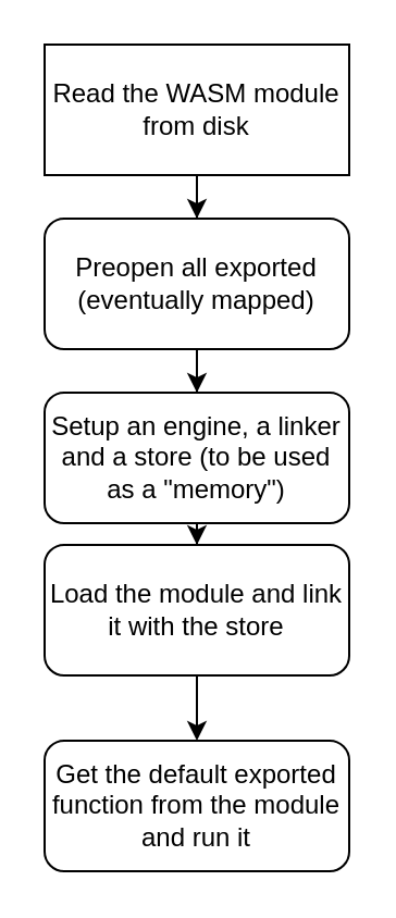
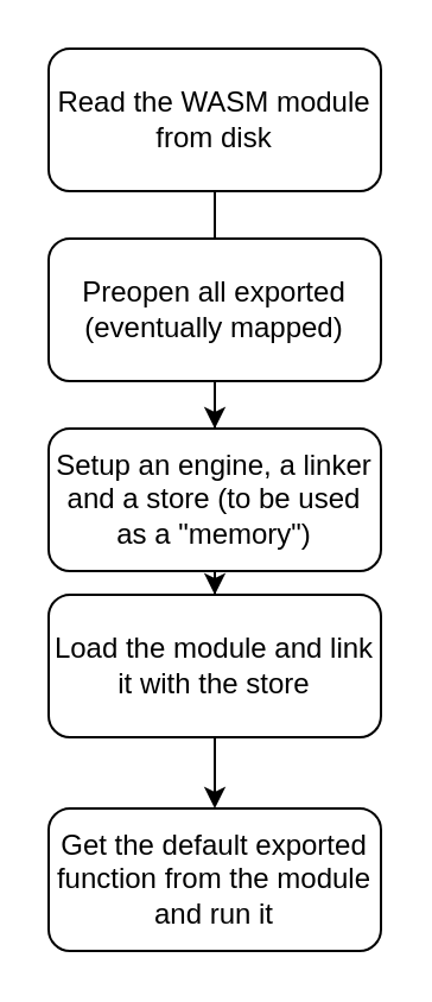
  <mxCell id="0" />
  <mxCell id="1" parent="0" />
- <mxCell id="2" value="" style="edgeStyle=orthogonalEdgeStyle;rounded=0;orthogonalLoop=1;jettySize=auto;html=1;" edge="1" parent="1" source="3" target="5"><mxGeometry relative="1" as="geometry" /></mxCell>
- <mxCell id="3" value="Read the WASM module from disk" style="whiteSpace=wrap;html=1;rounded=0;" vertex="1" parent="1"><mxGeometry x="20" y="20" width="140" height="60" as="geometry" /></mxCell>
+ <mxCell id="2" value="" style="edgeStyle=orthogonalEdgeStyle;rounded=0;orthogonalLoop=1;jettySize=auto;html=1;endArrow=none;" edge="1" parent="1" source="3" target="5"><mxGeometry relative="1" as="geometry" /></mxCell>
+ <mxCell id="3" value="Read the WASM module from disk" style="rounded=1;whiteSpace=wrap;html=1;" vertex="1" parent="1"><mxGeometry x="20" y="20" width="140" height="60" as="geometry" /></mxCell>
  <mxCell id="4" value="" style="edgeStyle=orthogonalEdgeStyle;rounded=0;orthogonalLoop=1;jettySize=auto;html=1;" edge="1" parent="1" source="5" target="7"><mxGeometry relative="1" as="geometry" /></mxCell>
  <mxCell id="5" value="Preopen all exported (eventually mapped)" style="whiteSpace=wrap;html=1;rounded=1;" vertex="1" parent="1"><mxGeometry x="20" y="100" width="140" height="60" as="geometry" /></mxCell>
  <mxCell id="6" value="" style="edgeStyle=orthogonalEdgeStyle;rounded=0;orthogonalLoop=1;jettySize=auto;html=1;" edge="1" parent="1" source="7" target="9"><mxGeometry relative="1" as="geometry" /></mxCell>
  <mxCell id="7" value="Setup an engine, a linker and a store (to be used as a &quot;memory&quot;)" style="whiteSpace=wrap;html=1;rounded=1;" vertex="1" parent="1"><mxGeometry x="20" y="180" width="140" height="60" as="geometry" /></mxCell>
  <mxCell id="8" value="" style="edgeStyle=orthogonalEdgeStyle;rounded=0;orthogonalLoop=1;jettySize=auto;html=1;" edge="1" parent="1" source="9" target="10"><mxGeometry relative="1" as="geometry" /></mxCell>
  <mxCell id="9" value="Load the module and link it with the store" style="whiteSpace=wrap;html=1;rounded=1;" vertex="1" parent="1"><mxGeometry x="20" y="250" width="140" height="60" as="geometry" /></mxCell>
  <mxCell id="10" value="Get the default exported function from the module and run it" style="whiteSpace=wrap;html=1;rounded=1;" vertex="1" parent="1"><mxGeometry x="20" y="340" width="140" height="60" as="geometry" /></mxCell>
